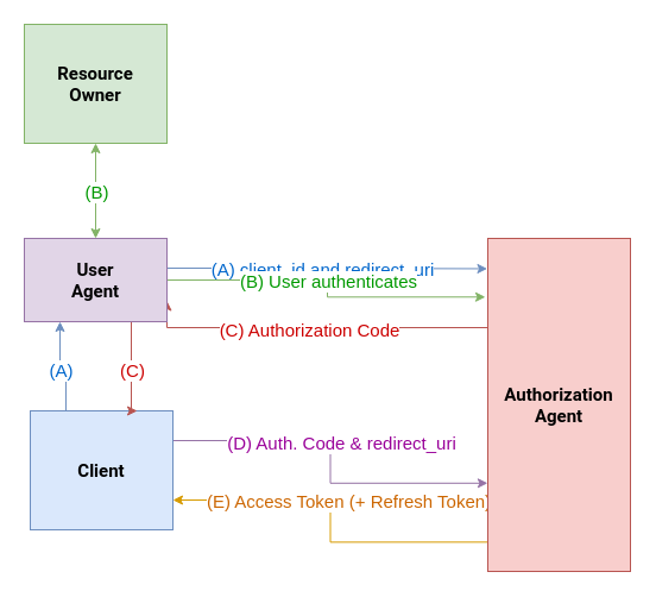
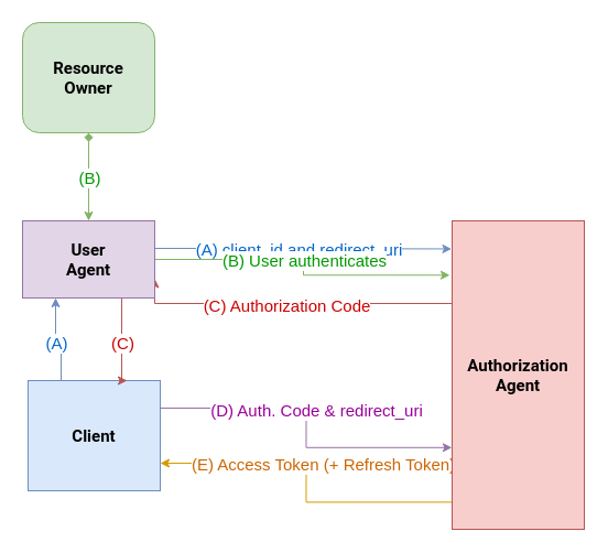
  <mxCell id="0" />
  <mxCell id="1" parent="0" />
  <mxCell id="2" style="edgeStyle=orthogonalEdgeStyle;rounded=0;orthogonalLoop=1;jettySize=auto;html=1;exitX=0.25;exitY=0;exitDx=0;exitDy=0;entryX=0.25;entryY=1;entryDx=0;entryDy=0;fontSize=15;fillColor=#dae8fc;strokeColor=#6c8ebf;" edge="1" parent="1" source="8" target="21"><mxGeometry relative="1" as="geometry" /></mxCell>
  <mxCell id="3" value="(A)" style="edgeLabel;html=1;align=center;verticalAlign=middle;resizable=0;points=[];fontSize=15;fontColor=#0066CC;" vertex="1" connectable="0" parent="2"><mxGeometry x="0.583" y="-1" relative="1" as="geometry"><mxPoint y="23" as="offset" /></mxGeometry></mxCell>
  <mxCell id="4" style="edgeStyle=orthogonalEdgeStyle;rounded=0;orthogonalLoop=1;jettySize=auto;html=1;exitX=1;exitY=0.25;exitDx=0;exitDy=0;entryX=-0.001;entryY=0.735;entryDx=0;entryDy=0;entryPerimeter=0;fontSize=15;startArrow=none;startFill=0;fillColor=#e1d5e7;strokeColor=#9673a6;" edge="1" parent="1" source="8" target="12"><mxGeometry relative="1" as="geometry" /></mxCell>
  <mxCell id="5" value="(D) Auth. Code &amp;amp; redirect_uri" style="edgeLabel;html=1;align=center;verticalAlign=middle;resizable=0;points=[];fontSize=15;fontColor=#990099;" vertex="1" connectable="0" parent="4"><mxGeometry x="-0.365" y="-1" relative="1" as="geometry"><mxPoint x="46" as="offset" /></mxGeometry></mxCell>
  <mxCell id="6" style="edgeStyle=orthogonalEdgeStyle;rounded=0;orthogonalLoop=1;jettySize=auto;html=1;exitX=1;exitY=0.75;exitDx=0;exitDy=0;entryX=-0.004;entryY=0.912;entryDx=0;entryDy=0;entryPerimeter=0;fontSize=15;startArrow=classic;startFill=1;endArrow=none;endFill=0;fillColor=#ffe6cc;strokeColor=#d79b00;" edge="1" parent="1" source="8" target="12"><mxGeometry relative="1" as="geometry" /></mxCell>
  <mxCell id="7" value="(E) Access Token (+ Refresh Token)" style="edgeLabel;html=1;align=center;verticalAlign=middle;resizable=0;points=[];fontSize=15;fontColor=#CC6600;" vertex="1" connectable="0" parent="6"><mxGeometry x="-0.559" relative="1" as="geometry"><mxPoint x="81" as="offset" /></mxGeometry></mxCell>
  <mxCell id="8" value="&lt;b style=&quot;font-size: 15px;&quot;&gt;Client&lt;/b&gt;" style="rounded=0;whiteSpace=wrap;html=1;fillColor=#dae8fc;strokeColor=#6c8ebf;fontSize=15;fontFamily=Roboto;fontSource=https%3A%2F%2Ffonts.googleapis.com%2Fcss%3Ffamily%3DRoboto;" parent="1" vertex="1"><mxGeometry x="25" y="345" width="120" height="100" as="geometry" /></mxCell>
- <mxCell id="9" value="&lt;b style=&quot;font-size: 15px;&quot;&gt;Resource&lt;br style=&quot;font-size: 15px;&quot;&gt;Owner&lt;br style=&quot;font-size: 15px;&quot;&gt;&lt;/b&gt;" style="rounded=0;whiteSpace=wrap;html=1;fillColor=#d5e8d4;strokeColor=#82b366;fontSize=15;fontFamily=Roboto;fontSource=https%3A%2F%2Ffonts.googleapis.com%2Fcss%3Ffamily%3DRoboto;" parent="1" vertex="1"><mxGeometry x="20" y="20" width="120" height="100" as="geometry" /></mxCell>
+ <mxCell id="9" value="&lt;b style=&quot;font-size: 15px;&quot;&gt;Resource&lt;br style=&quot;font-size: 15px;&quot;&gt;Owner&lt;br style=&quot;font-size: 15px;&quot;&gt;&lt;/b&gt;" style="whiteSpace=wrap;html=1;fillColor=#d5e8d4;strokeColor=#82b366;fontSize=15;fontFamily=Roboto;fontSource=https%3A%2F%2Ffonts.googleapis.com%2Fcss%3Ffamily%3DRoboto;rounded=1;" parent="1" vertex="1"><mxGeometry x="20" y="20" width="120" height="100" as="geometry" /></mxCell>
  <mxCell id="10" style="edgeStyle=orthogonalEdgeStyle;rounded=0;orthogonalLoop=1;jettySize=auto;html=1;entryX=1;entryY=0.75;entryDx=0;entryDy=0;fontSize=15;startArrow=none;startFill=0;fillColor=#f8cecc;strokeColor=#b85450;" edge="1" parent="1" source="12" target="21"><mxGeometry relative="1" as="geometry"><Array as="points"><mxPoint x="330" y="275" /><mxPoint x="330" y="275" /></Array></mxGeometry></mxCell>
  <mxCell id="11" value="(C) Authorization Code" style="edgeLabel;html=1;align=center;verticalAlign=middle;resizable=0;points=[];fontSize=15;fontColor=#CC0000;" vertex="1" connectable="0" parent="10"><mxGeometry x="0.191" y="1" relative="1" as="geometry"><mxPoint x="23" as="offset" /></mxGeometry></mxCell>
  <mxCell id="12" value="&lt;b style=&quot;font-size: 15px;&quot;&gt;Authorization&lt;br style=&quot;font-size: 15px;&quot;&gt;Agent&lt;br style=&quot;font-size: 15px;&quot;&gt;&lt;/b&gt;" style="rounded=0;whiteSpace=wrap;html=1;fillColor=#f8cecc;strokeColor=#b85450;fontSize=15;fontFamily=Roboto;fontSource=https%3A%2F%2Ffonts.googleapis.com%2Fcss%3Ffamily%3DRoboto;" parent="1" vertex="1"><mxGeometry x="410" y="200" width="120" height="280" as="geometry" /></mxCell>
  <mxCell id="13" style="edgeStyle=orthogonalEdgeStyle;rounded=0;orthogonalLoop=1;jettySize=auto;html=1;entryX=-0.004;entryY=0.091;entryDx=0;entryDy=0;entryPerimeter=0;fillColor=#dae8fc;strokeColor=#6c8ebf;" edge="1" parent="1" source="21" target="12"><mxGeometry relative="1" as="geometry"><Array as="points"><mxPoint x="210" y="225" /><mxPoint x="210" y="225" /></Array></mxGeometry></mxCell>
  <mxCell id="14" value="&lt;font style=&quot;font-size: 15px&quot;&gt;(A) client_id and redirect_uri&lt;/font&gt;" style="edgeLabel;html=1;align=center;verticalAlign=middle;resizable=0;points=[];fontColor=#0066CC;" vertex="1" connectable="0" parent="13"><mxGeometry x="-0.766" relative="1" as="geometry"><mxPoint x="98" as="offset" /></mxGeometry></mxCell>
- <mxCell id="15" style="edgeStyle=orthogonalEdgeStyle;rounded=0;orthogonalLoop=1;jettySize=auto;html=1;entryX=0.5;entryY=1;entryDx=0;entryDy=0;fontSize=15;startArrow=classic;startFill=1;fillColor=#d5e8d4;strokeColor=#82b366;" edge="1" parent="1" source="21" target="9"><mxGeometry relative="1" as="geometry" /></mxCell>
+ <mxCell id="15" style="edgeStyle=orthogonalEdgeStyle;rounded=0;orthogonalLoop=1;jettySize=auto;html=1;entryX=0.5;entryY=1;entryDx=0;entryDy=0;fontSize=15;startArrow=classic;startFill=1;fillColor=#d5e8d4;strokeColor=#82b366;endArrow=diamond;" edge="1" parent="1" source="21" target="9"><mxGeometry relative="1" as="geometry" /></mxCell>
  <mxCell id="16" value="(B)" style="edgeLabel;html=1;align=center;verticalAlign=middle;resizable=0;points=[];fontSize=15;fontColor=#009900;" vertex="1" connectable="0" parent="15"><mxGeometry x="-0.125" relative="1" as="geometry"><mxPoint y="-5" as="offset" /></mxGeometry></mxCell>
  <mxCell id="17" style="edgeStyle=orthogonalEdgeStyle;rounded=0;orthogonalLoop=1;jettySize=auto;html=1;entryX=-0.017;entryY=0.176;entryDx=0;entryDy=0;entryPerimeter=0;fontSize=15;startArrow=none;startFill=0;fillColor=#d5e8d4;strokeColor=#82b366;" edge="1" parent="1" source="21" target="12"><mxGeometry relative="1" as="geometry" /></mxCell>
  <mxCell id="18" value="(B) User authenticates" style="edgeLabel;html=1;align=center;verticalAlign=middle;resizable=0;points=[];fontSize=15;fontColor=#009900;" vertex="1" connectable="0" parent="17"><mxGeometry x="-0.282" relative="1" as="geometry"><mxPoint x="34" as="offset" /></mxGeometry></mxCell>
  <mxCell id="19" style="edgeStyle=orthogonalEdgeStyle;rounded=0;orthogonalLoop=1;jettySize=auto;html=1;entryX=0.75;entryY=0;entryDx=0;entryDy=0;fontSize=15;startArrow=none;startFill=0;fillColor=#f8cecc;strokeColor=#b85450;" edge="1" parent="1" source="21" target="8"><mxGeometry relative="1" as="geometry"><Array as="points"><mxPoint x="110" y="320" /><mxPoint x="110" y="320" /></Array></mxGeometry></mxCell>
  <mxCell id="20" value="(C)" style="edgeLabel;html=1;align=center;verticalAlign=middle;resizable=0;points=[];fontSize=15;fontColor=#CC0000;" vertex="1" connectable="0" parent="19"><mxGeometry x="-0.3" relative="1" as="geometry"><mxPoint y="12" as="offset" /></mxGeometry></mxCell>
  <mxCell id="21" value="&lt;b style=&quot;font-size: 15px&quot;&gt;User&lt;br&gt;Agent&lt;br&gt;&lt;/b&gt;" style="rounded=0;whiteSpace=wrap;html=1;fillColor=#e1d5e7;strokeColor=#9673a6;fontSize=15;fontFamily=Roboto;fontSource=https%3A%2F%2Ffonts.googleapis.com%2Fcss%3Ffamily%3DRoboto;" vertex="1" parent="1"><mxGeometry x="20" y="200" width="120" height="70" as="geometry" /></mxCell>
